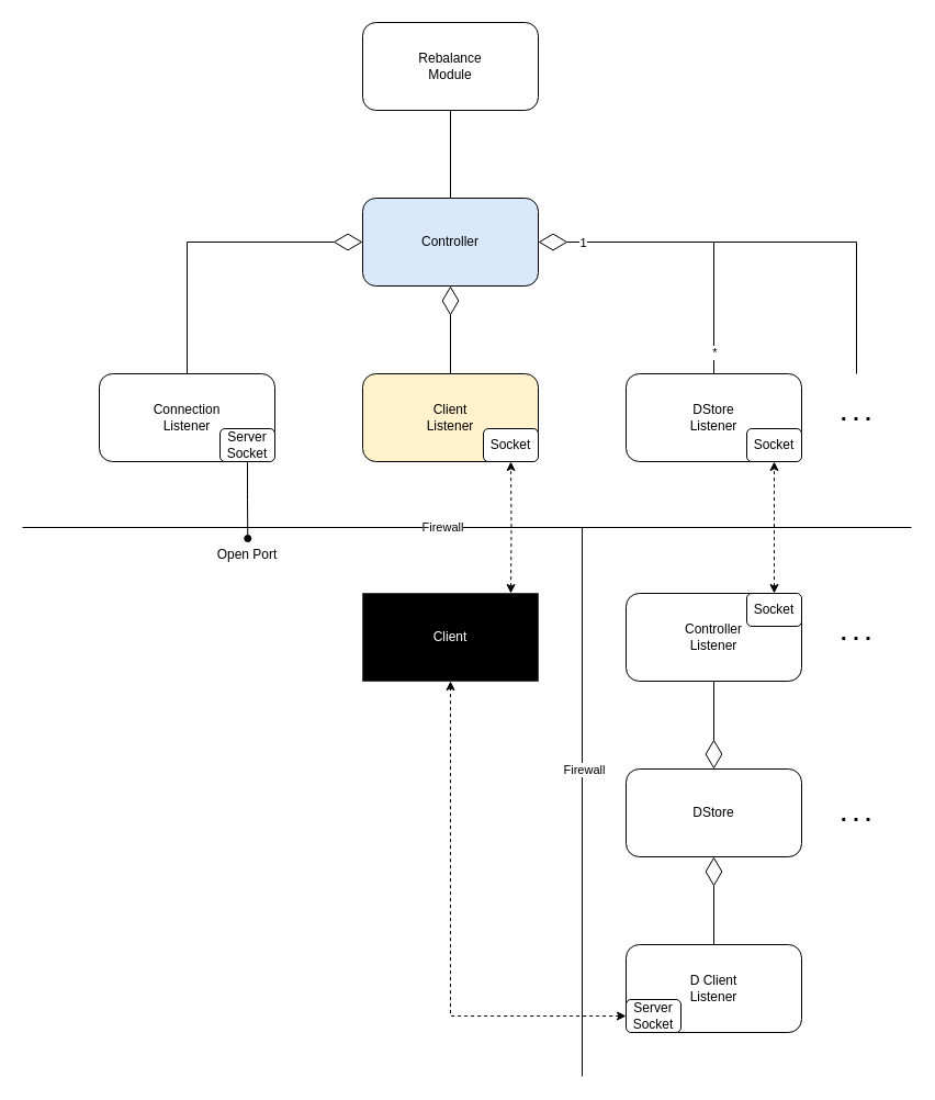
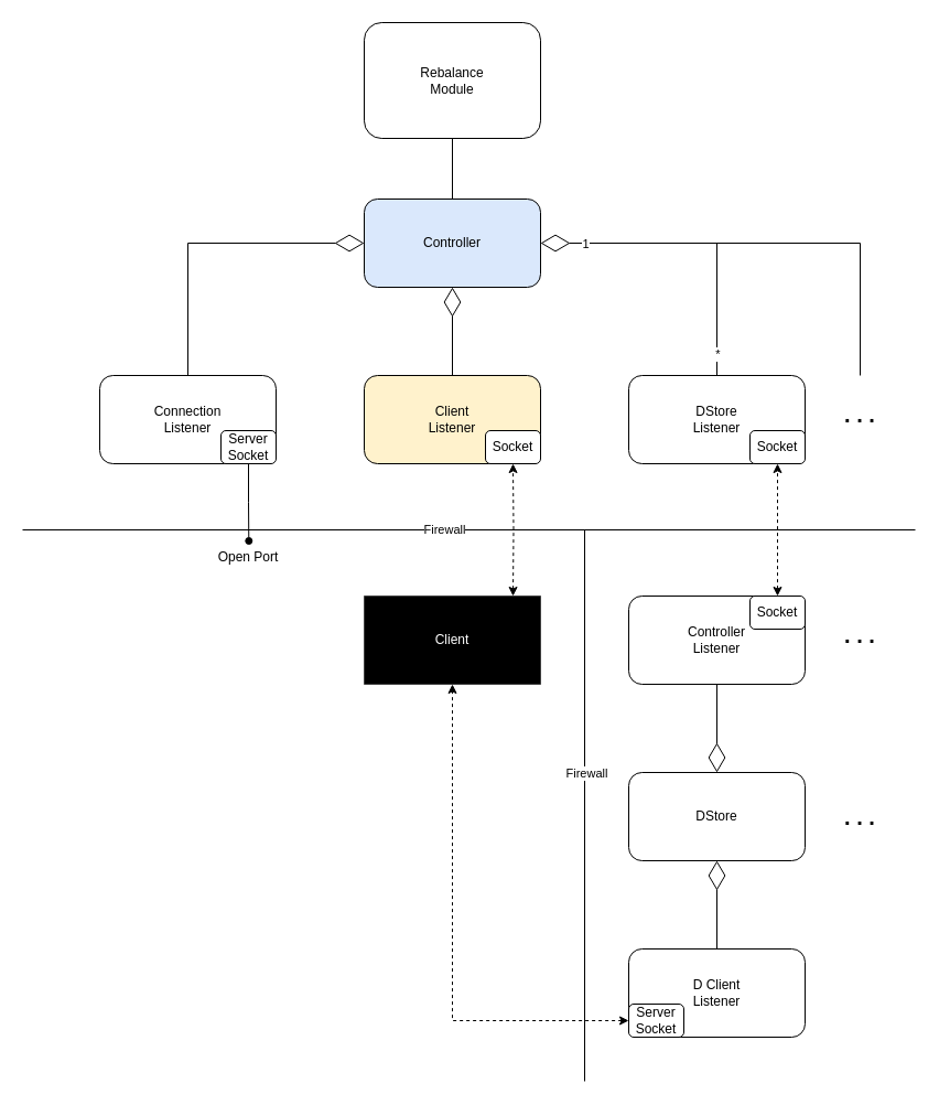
  <mxCell id="0" />
  <mxCell id="1" parent="0" />
  <mxCell id="2" style="edgeStyle=orthogonalEdgeStyle;rounded=0;orthogonalLoop=1;jettySize=auto;html=1;exitX=0.5;exitY=0;exitDx=0;exitDy=0;entryX=0.5;entryY=1;entryDx=0;entryDy=0;endArrow=none;endFill=0;" edge="1" parent="1" source="3" target="36"><mxGeometry relative="1" as="geometry" /></mxCell>
  <mxCell id="3" value="Controller" style="rounded=1;whiteSpace=wrap;html=1;fillColor=#dae8fc;" parent="1" vertex="1"><mxGeometry x="330" width="160" height="80" as="geometry" y="180" /></mxCell>
  <mxCell id="4" value="Connection&lt;br&gt;Listener" style="rounded=1;whiteSpace=wrap;html=1;" parent="1" vertex="1"><mxGeometry x="90" y="340" width="160" height="80" as="geometry" /></mxCell>
  <mxCell id="5" style="edgeStyle=orthogonalEdgeStyle;rounded=0;orthogonalLoop=1;jettySize=auto;html=1;exitX=0.5;exitY=1;exitDx=0;exitDy=0;startArrow=none;startFill=0;endArrow=oval;endFill=1;" parent="1" source="6" edge="1"><mxGeometry relative="1" as="geometry"><mxPoint x="225.294" y="490" as="targetPoint" /></mxGeometry></mxCell>
  <mxCell id="6" value="Server&lt;br&gt;Socket" style="rounded=1;whiteSpace=wrap;html=1;" parent="1" vertex="1"><mxGeometry x="200" y="390" width="50" height="30" as="geometry" /></mxCell>
  <mxCell id="7" value="Client&lt;br&gt;Listener" style="rounded=1;whiteSpace=wrap;html=1;fillColor=#fff2cc;" parent="1" vertex="1"><mxGeometry x="330" y="340" width="160" height="80" as="geometry" /></mxCell>
  <mxCell id="8" value="Socket" style="rounded=1;whiteSpace=wrap;html=1;" parent="1" vertex="1"><mxGeometry x="440" y="390" width="50" height="30" as="geometry" /></mxCell>
  <mxCell id="9" value="DStore&lt;br&gt;Listener" style="rounded=1;whiteSpace=wrap;html=1;" parent="1" vertex="1"><mxGeometry x="570" y="340" width="160" height="80" as="geometry" /></mxCell>
  <mxCell id="10" value="Socket" style="rounded=1;whiteSpace=wrap;html=1;" parent="1" vertex="1"><mxGeometry x="680" y="390" width="50" height="30" as="geometry" /></mxCell>
  <mxCell id="11" value="DStore" style="rounded=1;whiteSpace=wrap;html=1;" parent="1" vertex="1"><mxGeometry x="570" y="700" width="160" height="80" as="geometry" /></mxCell>
  <mxCell id="12" value="" style="endArrow=diamondThin;endFill=0;endSize=24;html=1;rounded=0;exitX=0.5;exitY=0;exitDx=0;exitDy=0;entryX=0;entryY=0.5;entryDx=0;entryDy=0;edgeStyle=orthogonalEdgeStyle;" parent="1" source="4" target="3" edge="1"><mxGeometry width="160" relative="1" as="geometry"><mxPoint x="390" y="460" as="sourcePoint" /><mxPoint x="550" y="460" as="targetPoint" /></mxGeometry></mxCell>
  <mxCell id="13" value="" style="endArrow=diamondThin;endFill=0;endSize=24;html=1;rounded=0;exitX=0.5;exitY=0;exitDx=0;exitDy=0;entryX=1;entryY=0.5;entryDx=0;entryDy=0;edgeStyle=orthogonalEdgeStyle;" parent="1" source="9" target="3" edge="1"><mxGeometry width="160" relative="1" as="geometry"><mxPoint x="630" y="270" as="sourcePoint" /><mxPoint x="790" y="150" as="targetPoint" /></mxGeometry></mxCell>
  <mxCell id="14" value="1" style="edgeLabel;html=1;align=center;verticalAlign=middle;resizable=0;points=[];" parent="13" vertex="1" connectable="0"><mxGeometry x="0.721" y="-6" relative="1" as="geometry"><mxPoint x="1" y="6" as="offset" /></mxGeometry></mxCell>
  <mxCell id="15" value="*" style="edgeLabel;html=1;align=center;verticalAlign=middle;resizable=0;points=[];" parent="13" vertex="1" connectable="0"><mxGeometry x="-0.938" relative="1" as="geometry"><mxPoint y="-11" as="offset" /></mxGeometry></mxCell>
  <mxCell id="16" value="" style="endArrow=diamondThin;endFill=0;endSize=24;html=1;rounded=0;exitX=0.5;exitY=0;exitDx=0;exitDy=0;entryX=0.5;entryY=1;entryDx=0;entryDy=0;edgeStyle=orthogonalEdgeStyle;" parent="1" source="7" target="3" edge="1"><mxGeometry width="160" relative="1" as="geometry"><mxPoint x="660" y="350" as="sourcePoint" /><mxPoint x="500" y="230" as="targetPoint" /></mxGeometry></mxCell>
  <mxCell id="17" value="Controller&lt;br&gt;Listener" style="rounded=1;whiteSpace=wrap;html=1;" parent="1" vertex="1"><mxGeometry x="570" y="540" width="160" height="80" as="geometry" /></mxCell>
  <mxCell id="18" value="" style="endArrow=diamondThin;endFill=0;endSize=24;html=1;rounded=0;entryX=0.5;entryY=0;entryDx=0;entryDy=0;exitX=0.5;exitY=1;exitDx=0;exitDy=0;" parent="1" source="17" target="11" edge="1"><mxGeometry width="160" relative="1" as="geometry"><mxPoint x="430" y="610" as="sourcePoint" /><mxPoint x="590" y="610" as="targetPoint" /></mxGeometry></mxCell>
  <mxCell id="19" style="edgeStyle=orthogonalEdgeStyle;rounded=0;orthogonalLoop=1;jettySize=auto;html=1;exitX=0.5;exitY=0;exitDx=0;exitDy=0;entryX=0.5;entryY=1;entryDx=0;entryDy=0;startArrow=classic;startFill=1;dashed=1;" parent="1" source="20" target="10" edge="1"><mxGeometry relative="1" as="geometry" /></mxCell>
  <mxCell id="20" value="Socket" style="rounded=1;whiteSpace=wrap;html=1;" parent="1" vertex="1"><mxGeometry x="680" y="540" width="50" height="30" as="geometry" /></mxCell>
  <mxCell id="21" value="" style="endArrow=none;html=1;rounded=0;" parent="1" edge="1"><mxGeometry width="50" height="50" relative="1" as="geometry"><mxPoint x="20" y="480" as="sourcePoint" /><mxPoint x="830" y="480" as="targetPoint" /></mxGeometry></mxCell>
  <mxCell id="22" value="Firewall" style="edgeLabel;html=1;align=center;verticalAlign=middle;resizable=0;points=[];" parent="21" vertex="1" connectable="0"><mxGeometry x="-0.06" y="1" relative="1" as="geometry"><mxPoint x="1" as="offset" /></mxGeometry></mxCell>
  <mxCell id="23" value="Open Port" style="text;html=1;strokeColor=none;fillColor=none;align=center;verticalAlign=middle;whiteSpace=wrap;rounded=0;" parent="1" vertex="1"><mxGeometry x="195" y="490" width="60" height="30" as="geometry" /></mxCell>
  <mxCell id="24" value="&lt;font style=&quot;font-size: 20px&quot;&gt;&lt;b&gt;. . .&lt;/b&gt;&lt;/font&gt;" style="text;html=1;strokeColor=none;fillColor=none;align=center;verticalAlign=middle;whiteSpace=wrap;rounded=0;" parent="1" vertex="1"><mxGeometry x="750" y="360" width="60" height="30" as="geometry" /></mxCell>
  <mxCell id="25" value="&lt;font style=&quot;font-size: 20px&quot;&gt;&lt;b&gt;. . .&lt;/b&gt;&lt;/font&gt;" style="text;html=1;strokeColor=none;fillColor=none;align=center;verticalAlign=middle;whiteSpace=wrap;rounded=0;" parent="1" vertex="1"><mxGeometry x="750" y="560" width="60" height="30" as="geometry" /></mxCell>
  <mxCell id="26" value="&lt;font style=&quot;font-size: 20px&quot;&gt;&lt;b&gt;. . .&lt;/b&gt;&lt;/font&gt;" style="text;html=1;strokeColor=none;fillColor=none;align=center;verticalAlign=middle;whiteSpace=wrap;rounded=0;" parent="1" vertex="1"><mxGeometry x="750" y="725" width="60" height="30" as="geometry" /></mxCell>
  <mxCell id="27" value="" style="endArrow=none;html=1;rounded=0;fontSize=20;edgeStyle=orthogonalEdgeStyle;" parent="1" edge="1"><mxGeometry width="50" height="50" relative="1" as="geometry"><mxPoint x="780" y="340" as="sourcePoint" /><mxPoint x="640" y="220" as="targetPoint" /><Array as="points"><mxPoint x="780" y="220" /></Array></mxGeometry></mxCell>
  <mxCell id="28" value="&lt;font color=&quot;#ffffff&quot;&gt;Client&lt;/font&gt;" style="rounded=0;whiteSpace=wrap;html=1;dashed=1;dashPattern=1 1;fillColor=#000000;fontColor=#333333;strokeColor=#000000;" parent="1" vertex="1"><mxGeometry x="330" y="540" width="160" height="80" as="geometry" /></mxCell>
  <mxCell id="29" style="edgeStyle=orthogonalEdgeStyle;rounded=0;orthogonalLoop=1;jettySize=auto;html=1;exitX=0.5;exitY=0;exitDx=0;exitDy=0;entryX=0.5;entryY=1;entryDx=0;entryDy=0;startArrow=classic;startFill=1;dashed=1;" parent="1" target="8" edge="1"><mxGeometry relative="1" as="geometry"><mxPoint x="465" y="540" as="sourcePoint" /></mxGeometry></mxCell>
  <mxCell id="30" value="D Client&lt;br&gt;Listener" style="rounded=1;whiteSpace=wrap;html=1;" parent="1" vertex="1"><mxGeometry x="570" y="860" width="160" height="80" as="geometry" /></mxCell>
  <mxCell id="31" style="edgeStyle=orthogonalEdgeStyle;rounded=0;orthogonalLoop=1;jettySize=auto;html=1;exitX=0;exitY=0.5;exitDx=0;exitDy=0;entryX=0.5;entryY=1;entryDx=0;entryDy=0;fontColor=#FFFFFF;dashed=1;startArrow=classic;startFill=1;" parent="1" source="32" target="28" edge="1"><mxGeometry relative="1" as="geometry" /></mxCell>
  <mxCell id="32" value="Server&lt;br&gt;Socket" style="rounded=1;whiteSpace=wrap;html=1;" parent="1" vertex="1"><mxGeometry x="570" y="910" width="50" height="30" as="geometry" /></mxCell>
  <mxCell id="33" value="" style="endArrow=none;html=1;rounded=0;fontColor=#FFFFFF;" parent="1" edge="1"><mxGeometry width="50" height="50" relative="1" as="geometry"><mxPoint x="530" y="980" as="sourcePoint" /><mxPoint x="530" y="480" as="targetPoint" /></mxGeometry></mxCell>
  <mxCell id="34" value="&lt;font color=&quot;#000000&quot;&gt;Firewall&lt;br&gt;&lt;/font&gt;" style="edgeLabel;html=1;align=center;verticalAlign=middle;resizable=0;points=[];fontColor=#FFFFFF;" parent="33" vertex="1" connectable="0"><mxGeometry x="0.116" y="-1" relative="1" as="geometry"><mxPoint y="-1" as="offset" /></mxGeometry></mxCell>
  <mxCell id="35" value="" style="endArrow=diamondThin;endFill=0;endSize=24;html=1;rounded=0;entryX=0.5;entryY=1;entryDx=0;entryDy=0;exitX=0.5;exitY=0;exitDx=0;exitDy=0;" parent="1" source="30" target="11" edge="1"><mxGeometry width="160" relative="1" as="geometry"><mxPoint x="630" y="840" as="sourcePoint" /><mxPoint x="660" y="710" as="targetPoint" /></mxGeometry></mxCell>
- <mxCell id="36" value="Rebalance &lt;br&gt;Module" style="rounded=1;whiteSpace=wrap;html=1;" vertex="1" parent="1"><mxGeometry x="330" y="20" width="160" height="80" as="geometry" /></mxCell>
+ <mxCell id="36" value="Rebalance &lt;br&gt;Module" style="rounded=1;whiteSpace=wrap;html=1;" vertex="1" parent="1"><mxGeometry x="330" y="20" width="160" height="105" as="geometry" /></mxCell>
